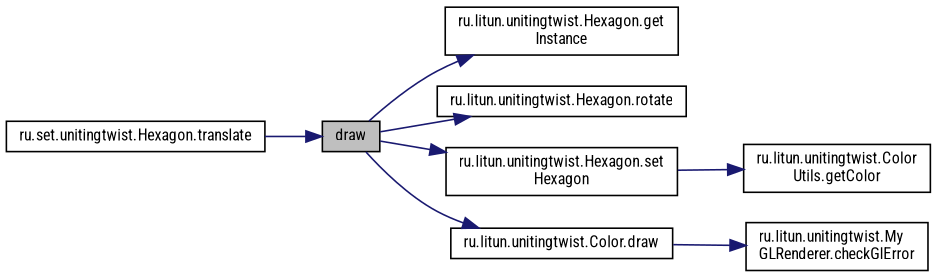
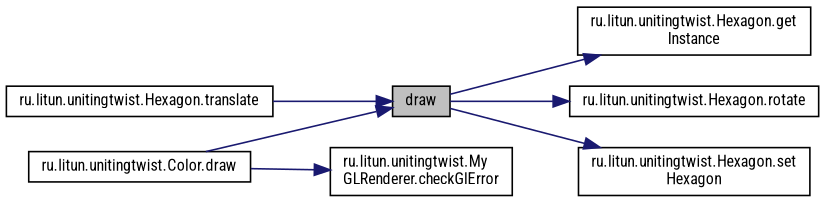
  digraph {
    fontname="Roboto Condensed"
    rankdir=LR
    node [color=black fillcolor=white fontname="Roboto Condensed" fontsize=10 shape=record style=filled]
    edge [color=midnightblue fontname="Roboto Condensed" fontsize=10 labelfontname=Helvetica labelfontsize=10 style=solid]
    n1 [fillcolor=grey75 fontcolor=black height=0.2 label=draw width=0.4]
    n2 [height=0.2 label="ru.litun.unitingtwist.Hexagon.get\lInstance" width=0.4]
    n3 [height=0.2 label="ru.litun.unitingtwist.Hexagon.rotate" width=0.4]
    n4 [height=0.2 label="ru.litun.unitingtwist.Hexagon.set\lHexagon" width=0.4]
    n5 [height=0.2 label="ru.litun.unitingtwist.Color.draw" width=0.4]
-   n6 [height=0.2 label="ru.set.unitingtwist.Hexagon.translate" width=0.4]
-   n7 [height=0.2 label="ru.litun.unitingtwist.Color\lUtils.getColor" width=0.4]
+   n6 [height=0.2 label="ru.litun.unitingtwist.Hexagon.translate" width=0.4]
    n8 [height=0.2 label="ru.litun.unitingtwist.My\lGLRenderer.checkGlError" width=0.4]
    n1 -> n2
    n1 -> n3
    n1 -> n4
-   n1 -> n5
-   n4 -> n7
+   n5 -> n1
    n5 -> n8
    n6 -> n1
  }
